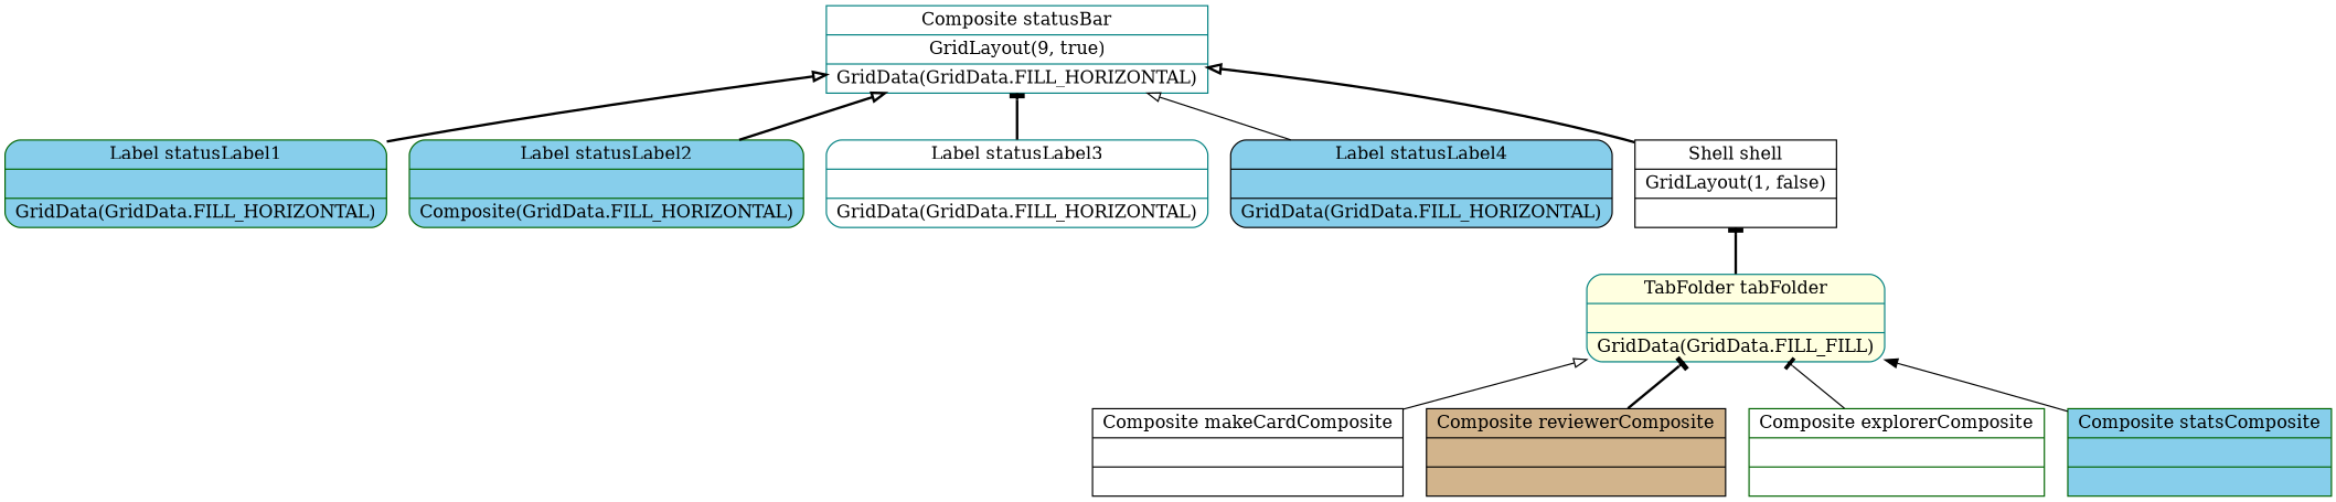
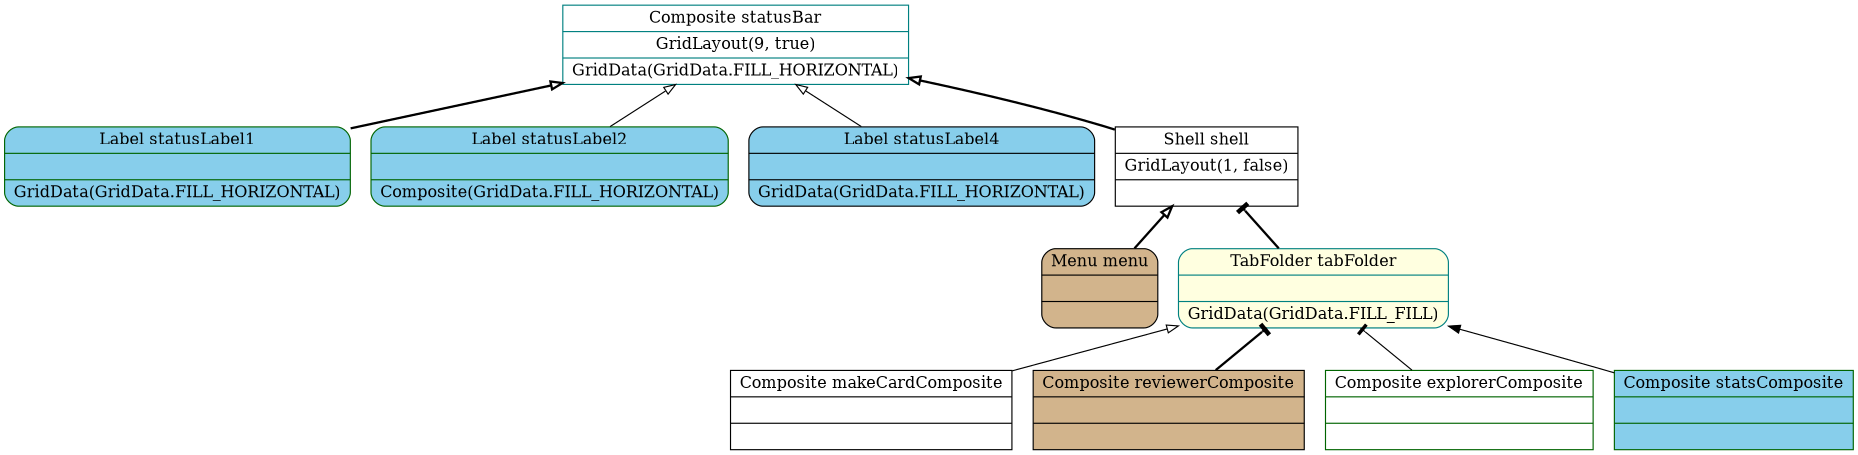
  digraph {
    rankdir=BT
    node [color=black fillcolor=white shape=record style=filled]
    edge [arrowhead=onormal style=bold]
    n1 [label="{Shell shell|GridLayout(1, false)|}"]
    n2 [color=teal label="{Composite statusBar|GridLayout(9, true)|GridData(GridData.FILL_HORIZONTAL)}"]
+   n3 [fillcolor=tan label="{Menu menu||}" shape=Mrecord]
    n4 [color=teal fillcolor=lightyellow label="{TabFolder tabFolder||GridData(GridData.FILL_FILL)}" shape=Mrecord]
    n5 [label="{Composite makeCardComposite||}"]
    n6 [fillcolor=tan label="{Composite reviewerComposite||}"]
    n7 [color=darkgreen label="{Composite explorerComposite||}"]
    n8 [color=darkgreen fillcolor=skyblue label="{Composite statsComposite||}"]
    n9 [color=darkgreen fillcolor=skyblue label="{Label statusLabel1||GridData(GridData.FILL_HORIZONTAL)}" shape=Mrecord]
    n10 [color=darkgreen fillcolor=skyblue label="{Label statusLabel2||Composite(GridData.FILL_HORIZONTAL)}" shape=Mrecord]
-   n11 [color=teal label="{Label statusLabel3||GridData(GridData.FILL_HORIZONTAL)}" shape=Mrecord]
    n12 [fillcolor=skyblue label="{Label statusLabel4||GridData(GridData.FILL_HORIZONTAL)}" shape=Mrecord]
    n1 -> n2
+   n3 -> n1
    n4 -> n1 [arrowhead=tee]
    n5 -> n4 [style=solid]
    n6 -> n4 [arrowhead=tee]
    n7 -> n4 [arrowhead=tee style=solid]
    n8 -> n4 [arrowhead=normal style=solid]
    n9 -> n2
-   n10 -> n2
-   n11 -> n2 [arrowhead=tee]
+   n10 -> n2 [style=solid]
    n12 -> n2 [style=solid]
  }
